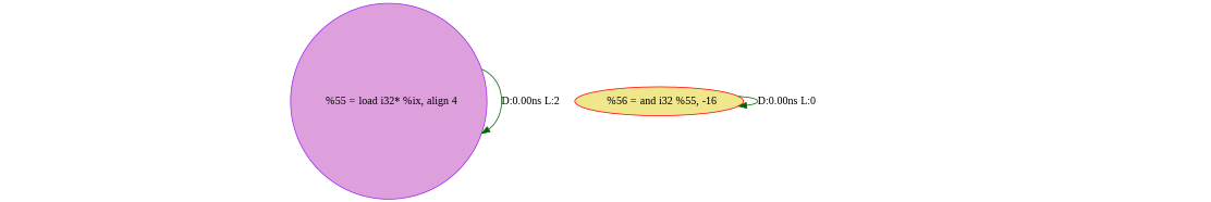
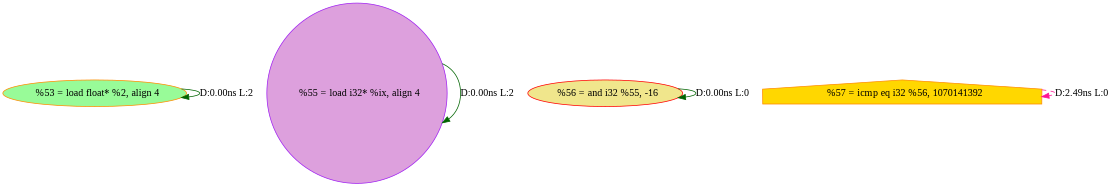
  digraph {
    fontname="Liberation Serif"
    node [color=darkorange fontname="Liberation Serif" shape=ellipse style=filled]
    edge [color=darkgreen fontname="Liberation Serif" style=solid]
+   n1 [fillcolor=palegreen label="  %53 = load float* %2, align 4"]
    n2 [color=purple fillcolor=plum label="  %55 = load i32* %ix, align 4" shape=circle]
    n3 [color=red fillcolor=khaki label="  %56 = and i32 %55, -16"]
+   n4 [fillcolor=gold label="  %57 = icmp eq i32 %56, 1070141392" shape=house]
+   n1 -> n1 [label="D:0.00ns L:2"]
    n2 -> n2 [label="D:0.00ns L:2"]
    n3 -> n3 [label="D:0.00ns L:0"]
+   n4 -> n4 [color=deeppink label="D:2.49ns L:0" style=dashed]
  }
